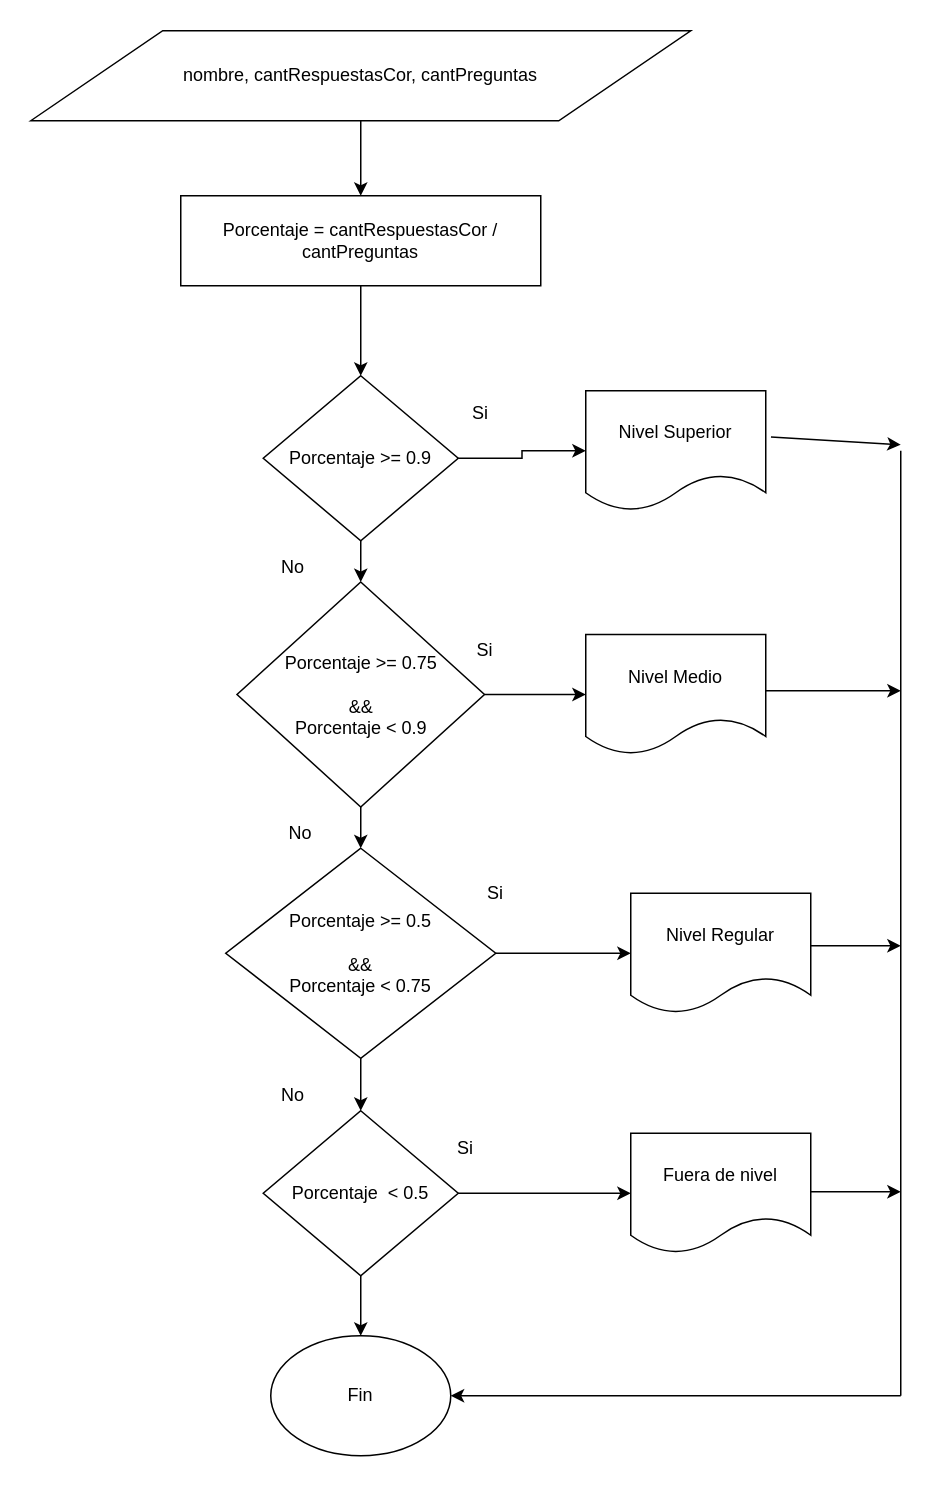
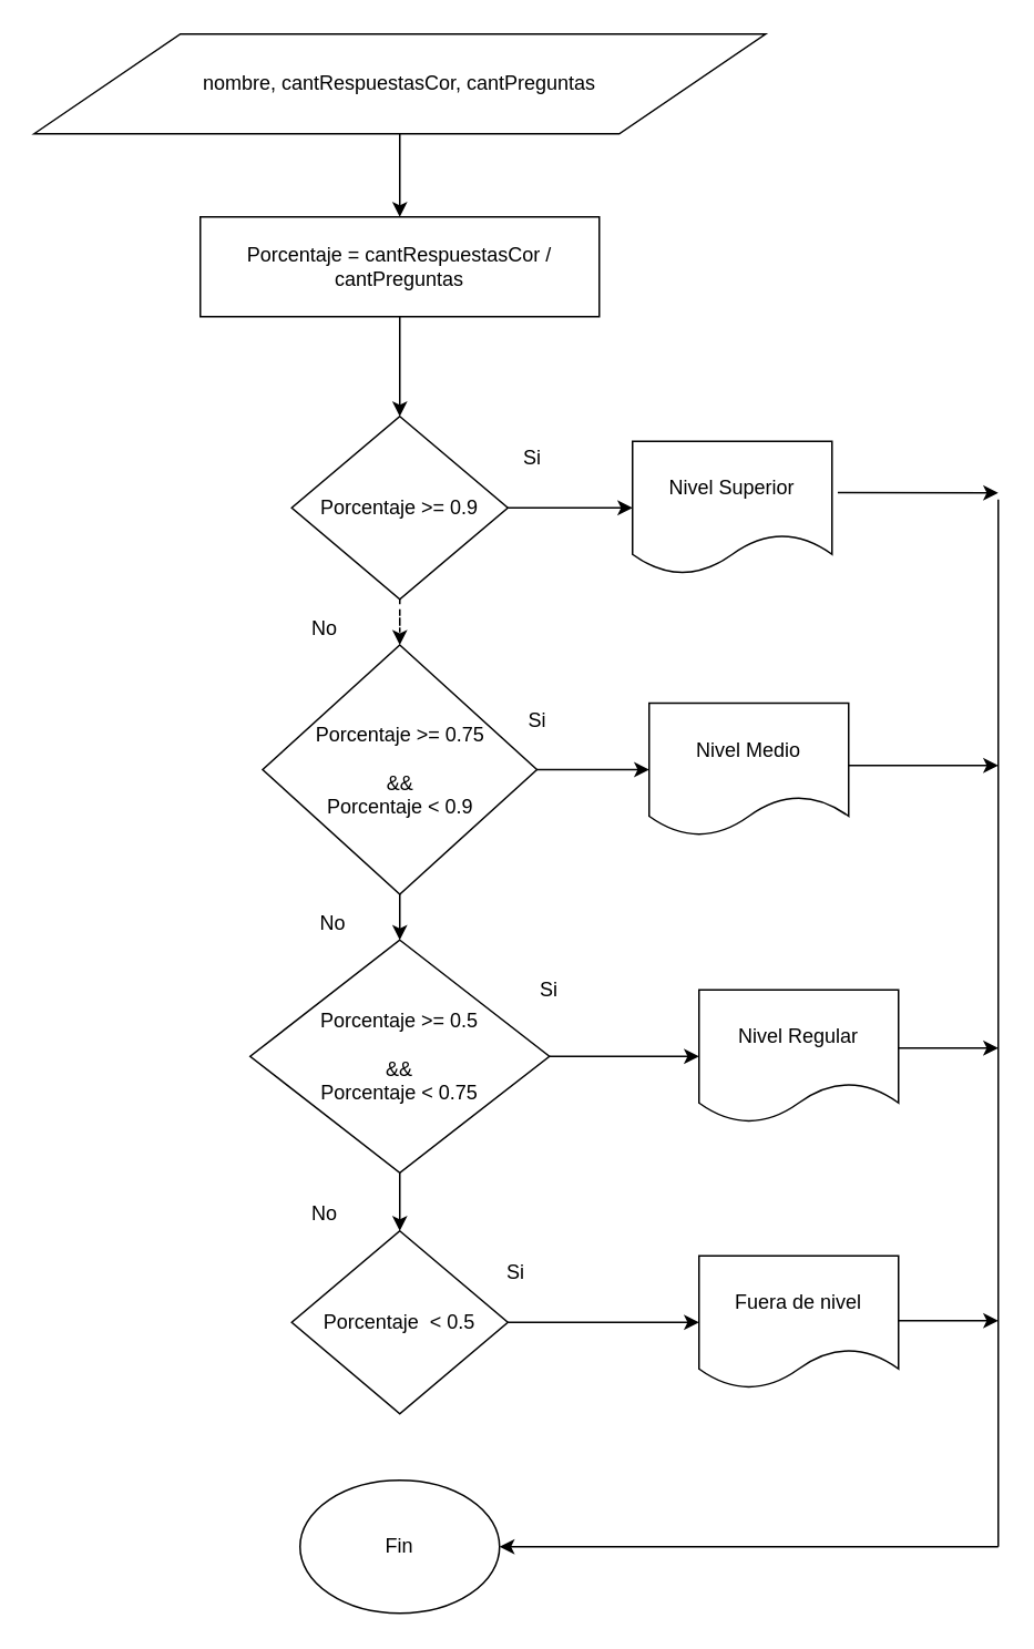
  <mxCell id="0" />
  <mxCell id="1" parent="0" />
  <mxCell id="2" value="" style="edgeStyle=orthogonalEdgeStyle;rounded=0;orthogonalLoop=1;jettySize=auto;html=1;" parent="1" source="3" target="5" edge="1"><mxGeometry relative="1" as="geometry" /></mxCell>
  <mxCell id="3" value="nombre, cantRespuestasCor, cantPreguntas" style="shape=parallelogram;perimeter=parallelogramPerimeter;whiteSpace=wrap;html=1;" parent="1" vertex="1"><mxGeometry x="20" y="20" width="440" height="60" as="geometry" /></mxCell>
  <mxCell id="4" value="" style="edgeStyle=orthogonalEdgeStyle;rounded=0;orthogonalLoop=1;jettySize=auto;html=1;" parent="1" source="5" target="8" edge="1"><mxGeometry relative="1" as="geometry" /></mxCell>
  <mxCell id="5" value="Porcentaje = cantRespuestasCor / cantPreguntas" style="rounded=0;whiteSpace=wrap;html=1;" parent="1" vertex="1"><mxGeometry x="120" y="130" width="240" height="60" as="geometry" /></mxCell>
  <mxCell id="6" value="" style="edgeStyle=orthogonalEdgeStyle;rounded=0;orthogonalLoop=1;jettySize=auto;html=1;" parent="1" source="8" target="9" edge="1"><mxGeometry relative="1" as="geometry" /></mxCell>
- <mxCell id="7" value="" style="edgeStyle=orthogonalEdgeStyle;rounded=0;orthogonalLoop=1;jettySize=auto;html=1;" parent="1" source="8" target="12" edge="1"><mxGeometry relative="1" as="geometry" /></mxCell>
+ <mxCell id="7" value="" style="edgeStyle=orthogonalEdgeStyle;rounded=0;orthogonalLoop=1;jettySize=auto;html=1;dashed=1;" parent="1" source="8" target="12" edge="1"><mxGeometry relative="1" as="geometry" /></mxCell>
  <mxCell id="8" value="Porcentaje &amp;gt;= 0.9" style="rhombus;whiteSpace=wrap;html=1;" parent="1" vertex="1"><mxGeometry x="175" y="250" width="130" height="110" as="geometry" /></mxCell>
- <mxCell id="9" value="Nivel Superior" style="shape=document;whiteSpace=wrap;html=1;boundedLbl=1;" parent="1" vertex="1"><mxGeometry x="390" y="260" width="120" height="80" as="geometry" /></mxCell>
+ <mxCell id="9" value="Nivel Superior" style="shape=document;whiteSpace=wrap;html=1;boundedLbl=1;" parent="1" vertex="1"><mxGeometry x="380" y="265" width="120" height="80" as="geometry" /></mxCell>
  <mxCell id="10" value="" style="edgeStyle=orthogonalEdgeStyle;rounded=0;orthogonalLoop=1;jettySize=auto;html=1;" parent="1" source="12" target="13" edge="1"><mxGeometry relative="1" as="geometry" /></mxCell>
  <mxCell id="11" value="" style="edgeStyle=orthogonalEdgeStyle;rounded=0;orthogonalLoop=1;jettySize=auto;html=1;" parent="1" source="12" target="16" edge="1"><mxGeometry relative="1" as="geometry" /></mxCell>
  <mxCell id="12" value="Porcentaje &amp;gt;= 0.75&lt;br&gt;&lt;br&gt;&amp;amp;&amp;amp;&lt;br&gt;Porcentaje &amp;lt; 0.9" style="rhombus;whiteSpace=wrap;html=1;" parent="1" vertex="1"><mxGeometry x="157.5" y="387.5" width="165" height="150" as="geometry" /></mxCell>
  <mxCell id="13" value="Nivel Medio" style="shape=document;whiteSpace=wrap;html=1;boundedLbl=1;" parent="1" vertex="1"><mxGeometry x="390" y="422.5" width="120" height="80" as="geometry" /></mxCell>
  <mxCell id="14" value="" style="edgeStyle=orthogonalEdgeStyle;rounded=0;orthogonalLoop=1;jettySize=auto;html=1;" parent="1" source="16" target="17" edge="1"><mxGeometry relative="1" as="geometry" /></mxCell>
  <mxCell id="15" value="" style="edgeStyle=orthogonalEdgeStyle;rounded=0;orthogonalLoop=1;jettySize=auto;html=1;" parent="1" source="16" target="20" edge="1"><mxGeometry relative="1" as="geometry" /></mxCell>
  <mxCell id="16" value="Porcentaje &amp;gt;= 0.5&lt;br&gt;&lt;br&gt;&amp;amp;&amp;amp;&lt;br&gt;Porcentaje &amp;lt; 0.75" style="rhombus;whiteSpace=wrap;html=1;" parent="1" vertex="1"><mxGeometry x="150" y="565" width="180" height="140" as="geometry" /></mxCell>
  <mxCell id="17" value="Nivel Regular" style="shape=document;whiteSpace=wrap;html=1;boundedLbl=1;" parent="1" vertex="1"><mxGeometry x="420" y="595" width="120" height="80" as="geometry" /></mxCell>
  <mxCell id="18" value="" style="edgeStyle=orthogonalEdgeStyle;rounded=0;orthogonalLoop=1;jettySize=auto;html=1;" parent="1" source="20" target="21" edge="1"><mxGeometry relative="1" as="geometry" /></mxCell>
- <mxCell id="19" value="" style="edgeStyle=orthogonalEdgeStyle;rounded=0;orthogonalLoop=1;jettySize=auto;html=1;" parent="1" source="20" target="22" edge="1"><mxGeometry relative="1" as="geometry" /></mxCell>
  <mxCell id="20" value="Porcentaje&amp;nbsp; &amp;lt; 0.5" style="rhombus;whiteSpace=wrap;html=1;" parent="1" vertex="1"><mxGeometry x="175" y="740" width="130" height="110" as="geometry" /></mxCell>
  <mxCell id="21" value="Fuera de nivel" style="shape=document;whiteSpace=wrap;html=1;boundedLbl=1;" parent="1" vertex="1"><mxGeometry x="420" y="755" width="120" height="80" as="geometry" /></mxCell>
  <mxCell id="22" value="Fin" style="ellipse;whiteSpace=wrap;html=1;" parent="1" vertex="1"><mxGeometry x="180" y="890" width="120" height="80" as="geometry" /></mxCell>
  <mxCell id="23" value="Si" style="text;html=1;strokeColor=none;fillColor=none;align=center;verticalAlign=middle;whiteSpace=wrap;rounded=0;" parent="1" vertex="1"><mxGeometry x="300" y="265" width="40" height="20" as="geometry" /></mxCell>
  <mxCell id="24" value="Si" style="text;html=1;strokeColor=none;fillColor=none;align=center;verticalAlign=middle;whiteSpace=wrap;rounded=0;" parent="1" vertex="1"><mxGeometry x="302.5" y="422.5" width="40" height="20" as="geometry" /></mxCell>
  <mxCell id="25" value="Si" style="text;html=1;strokeColor=none;fillColor=none;align=center;verticalAlign=middle;whiteSpace=wrap;rounded=0;" parent="1" vertex="1"><mxGeometry x="310" y="585" width="40" height="20" as="geometry" /></mxCell>
  <mxCell id="26" value="Si" style="text;html=1;strokeColor=none;fillColor=none;align=center;verticalAlign=middle;whiteSpace=wrap;rounded=0;" parent="1" vertex="1"><mxGeometry x="290" y="755" width="40" height="20" as="geometry" /></mxCell>
  <mxCell id="27" value="No" style="text;html=1;strokeColor=none;fillColor=none;align=center;verticalAlign=middle;whiteSpace=wrap;rounded=0;" parent="1" vertex="1"><mxGeometry x="180" y="545" width="40" height="20" as="geometry" /></mxCell>
  <mxCell id="28" value="No" style="text;html=1;strokeColor=none;fillColor=none;align=center;verticalAlign=middle;whiteSpace=wrap;rounded=0;" parent="1" vertex="1"><mxGeometry x="175" y="367.5" width="40" height="20" as="geometry" /></mxCell>
  <mxCell id="29" value="No" style="text;html=1;strokeColor=none;fillColor=none;align=center;verticalAlign=middle;whiteSpace=wrap;rounded=0;" parent="1" vertex="1"><mxGeometry x="175" y="720" width="40" height="20" as="geometry" /></mxCell>
  <mxCell id="30" value="" style="endArrow=classic;html=1;entryX=1;entryY=0.5;entryDx=0;entryDy=0;" parent="1" target="22" edge="1"><mxGeometry width="50" height="50" relative="1" as="geometry"><mxPoint x="600" y="930" as="sourcePoint" /><mxPoint x="70" y="990" as="targetPoint" /></mxGeometry></mxCell>
  <mxCell id="31" value="" style="endArrow=none;html=1;" parent="1" edge="1"><mxGeometry width="50" height="50" relative="1" as="geometry"><mxPoint x="600" y="300" as="sourcePoint" /><mxPoint x="600" y="930" as="targetPoint" /></mxGeometry></mxCell>
  <mxCell id="32" value="" style="endArrow=classic;html=1;exitX=1.029;exitY=0.385;exitDx=0;exitDy=0;exitPerimeter=0;" parent="1" source="9" edge="1"><mxGeometry width="50" height="50" relative="1" as="geometry"><mxPoint x="530" y="400" as="sourcePoint" /><mxPoint x="600" y="296" as="targetPoint" /></mxGeometry></mxCell>
  <mxCell id="33" value="" style="edgeStyle=orthogonalEdgeStyle;rounded=0;orthogonalLoop=1;jettySize=auto;html=1;" parent="1" edge="1"><mxGeometry relative="1" as="geometry"><mxPoint x="510" y="460" as="sourcePoint" /><mxPoint x="600" y="460" as="targetPoint" /></mxGeometry></mxCell>
  <mxCell id="34" value="" style="edgeStyle=orthogonalEdgeStyle;rounded=0;orthogonalLoop=1;jettySize=auto;html=1;" parent="1" edge="1"><mxGeometry relative="1" as="geometry"><mxPoint x="540" y="630" as="sourcePoint" /><mxPoint x="600" y="630" as="targetPoint" /></mxGeometry></mxCell>
  <mxCell id="35" value="" style="edgeStyle=orthogonalEdgeStyle;rounded=0;orthogonalLoop=1;jettySize=auto;html=1;" parent="1" edge="1"><mxGeometry relative="1" as="geometry"><mxPoint x="540" y="794" as="sourcePoint" /><mxPoint x="600" y="794" as="targetPoint" /></mxGeometry></mxCell>
